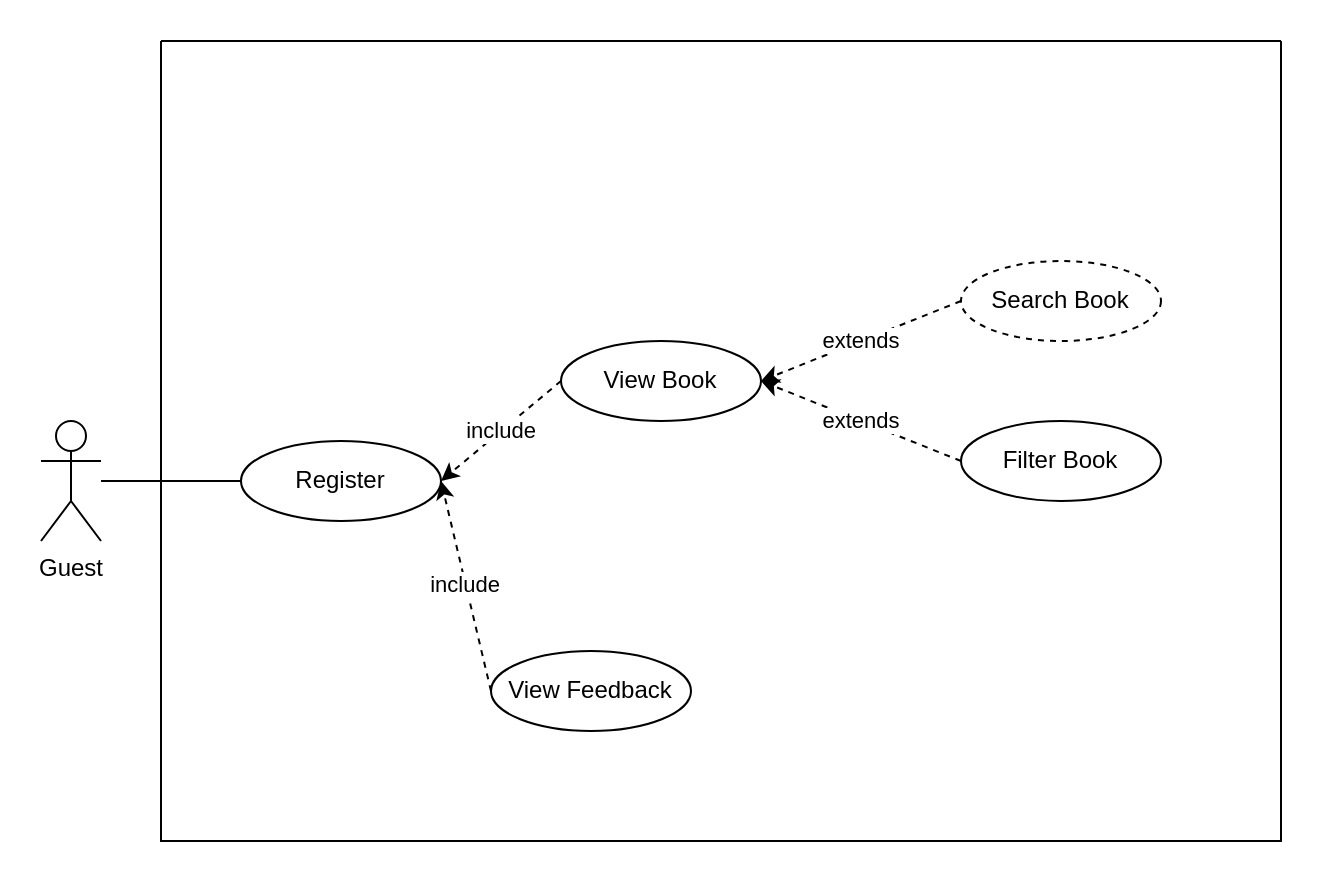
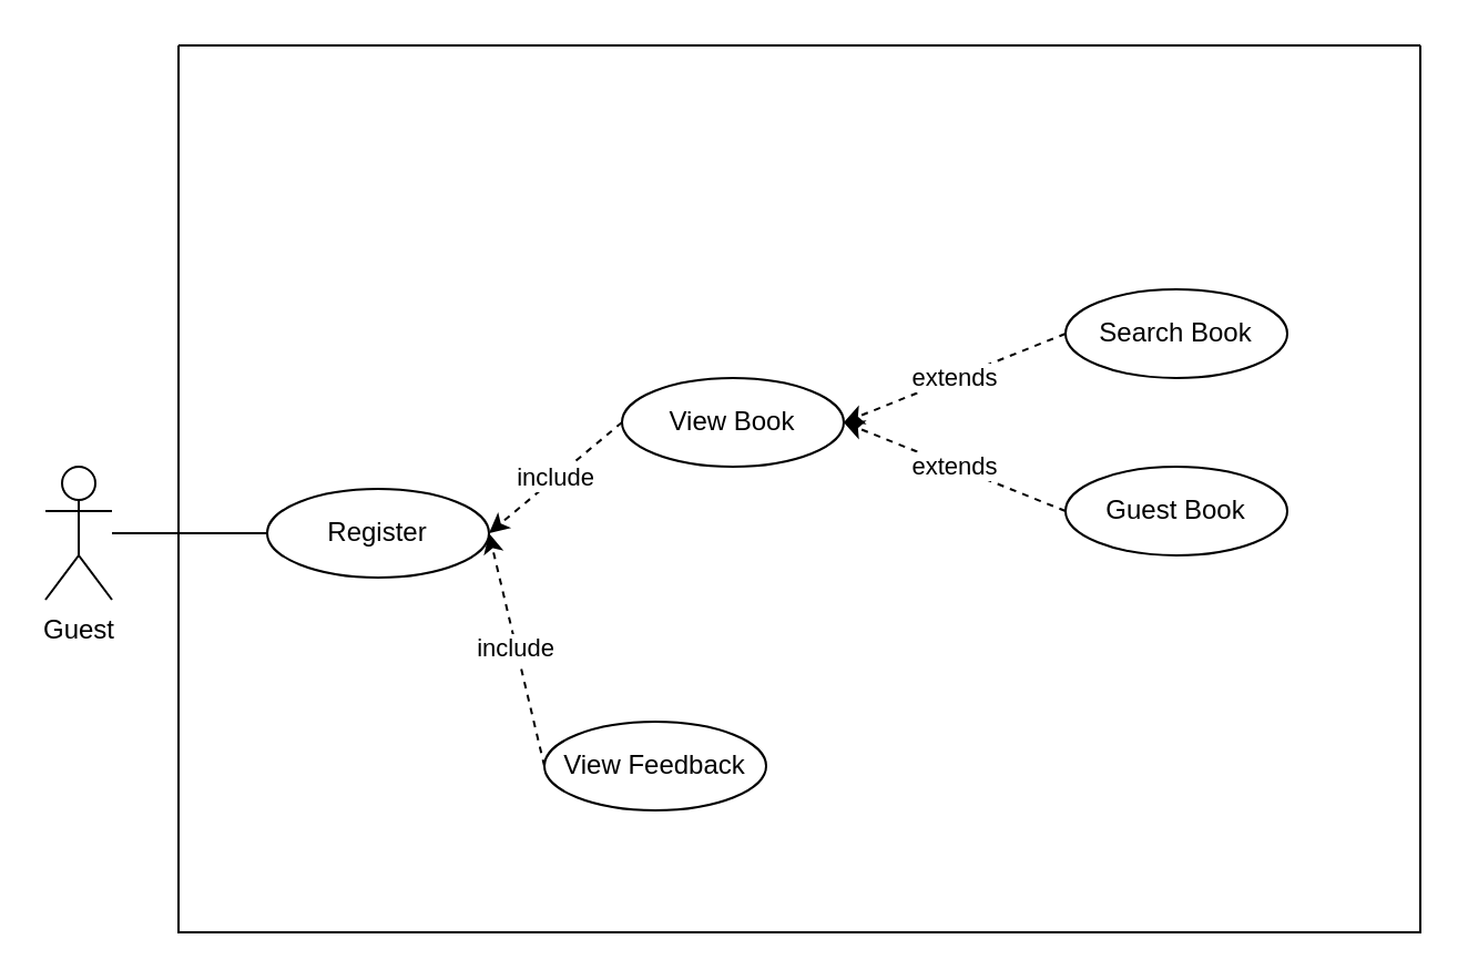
  <mxCell id="0" />
  <mxCell id="1" parent="0" />
  <mxCell id="2" value="" style="swimlane;startSize=0;" vertex="1" parent="1"><mxGeometry x="80" y="20" width="560" height="400" as="geometry" /></mxCell>
  <mxCell id="3" value="Register" style="ellipse;whiteSpace=wrap;html=1;align=center;" vertex="1" parent="2"><mxGeometry x="40" y="200" width="100" height="40" as="geometry" /></mxCell>
  <mxCell id="4" value="View Feedback" style="ellipse;whiteSpace=wrap;html=1;align=center;" vertex="1" parent="2"><mxGeometry x="165" y="305" width="100" height="40" as="geometry" /></mxCell>
  <mxCell id="5" value="View Book" style="ellipse;whiteSpace=wrap;html=1;align=center;" vertex="1" parent="2"><mxGeometry x="200" y="150" width="100" height="40" as="geometry" /></mxCell>
  <mxCell id="6" value="include" style="endArrow=classic;html=1;rounded=0;exitX=0;exitY=0.5;exitDx=0;exitDy=0;entryX=1;entryY=0.5;entryDx=0;entryDy=0;dashed=1;" edge="1" parent="2" source="4" target="3"><mxGeometry width="50" height="50" relative="1" as="geometry"><mxPoint x="320" y="280" as="sourcePoint" /><mxPoint x="370" y="230" as="targetPoint" /></mxGeometry></mxCell>
  <mxCell id="7" value="include" style="endArrow=classic;html=1;rounded=0;exitX=0;exitY=0.5;exitDx=0;exitDy=0;entryX=1;entryY=0.5;entryDx=0;entryDy=0;dashed=1;" edge="1" parent="2" source="5" target="3"><mxGeometry width="50" height="50" relative="1" as="geometry"><mxPoint x="320" y="280" as="sourcePoint" /><mxPoint x="370" y="230" as="targetPoint" /></mxGeometry></mxCell>
- <mxCell id="8" value="Search Book" style="ellipse;whiteSpace=wrap;html=1;align=center;dashed=1;" vertex="1" parent="2"><mxGeometry x="400" y="110" width="100" height="40" as="geometry" /></mxCell>
- <mxCell id="9" value="Filter Book" style="ellipse;whiteSpace=wrap;html=1;align=center;" vertex="1" parent="2"><mxGeometry x="400" y="190" width="100" height="40" as="geometry" /></mxCell>
+ <mxCell id="8" value="Search Book" style="ellipse;whiteSpace=wrap;html=1;align=center;" vertex="1" parent="2"><mxGeometry x="400" y="110" width="100" height="40" as="geometry" /></mxCell>
+ <mxCell id="9" value="Guest Book" style="ellipse;whiteSpace=wrap;html=1;align=center;" vertex="1" parent="2"><mxGeometry x="400" y="190" width="100" height="40" as="geometry" /></mxCell>
  <mxCell id="10" value="extends" style="endArrow=classic;html=1;rounded=0;exitX=0;exitY=0.5;exitDx=0;exitDy=0;entryX=1;entryY=0.5;entryDx=0;entryDy=0;dashed=1;" edge="1" parent="2" source="8" target="5"><mxGeometry width="50" height="50" relative="1" as="geometry"><mxPoint x="320" y="280" as="sourcePoint" /><mxPoint x="370" y="230" as="targetPoint" /></mxGeometry></mxCell>
  <mxCell id="11" value="extends" style="endArrow=classic;html=1;rounded=0;exitX=0;exitY=0.5;exitDx=0;exitDy=0;entryX=1;entryY=0.5;entryDx=0;entryDy=0;dashed=1;" edge="1" parent="2" source="9" target="5"><mxGeometry width="50" height="50" relative="1" as="geometry"><mxPoint x="320" y="280" as="sourcePoint" /><mxPoint x="370" y="230" as="targetPoint" /></mxGeometry></mxCell>
  <mxCell id="12" value="Guest" style="shape=umlActor;verticalLabelPosition=bottom;verticalAlign=top;html=1;" vertex="1" parent="1"><mxGeometry x="20" y="210" width="30" height="60" as="geometry" /></mxCell>
  <mxCell id="13" value="" style="endArrow=none;html=1;rounded=0;entryX=0;entryY=0.5;entryDx=0;entryDy=0;" edge="1" parent="1" source="12" target="3"><mxGeometry relative="1" as="geometry"><mxPoint x="340" y="200" as="sourcePoint" /><mxPoint x="500" y="200" as="targetPoint" /></mxGeometry></mxCell>
